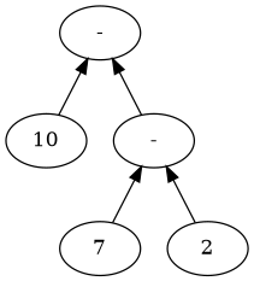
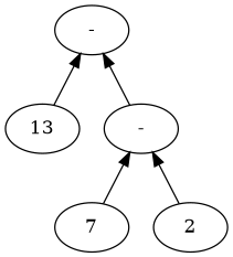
  digraph {
    rankdir=BT
-   n1 [label=10]
+   n1 [label=13]
    n2 [label="-"]
    n3 [label=7]
    n4 [label="-"]
    n5 [label=2]
    n1 -> n2
    n3 -> n4
    n4 -> n2
    n5 -> n4
  }
